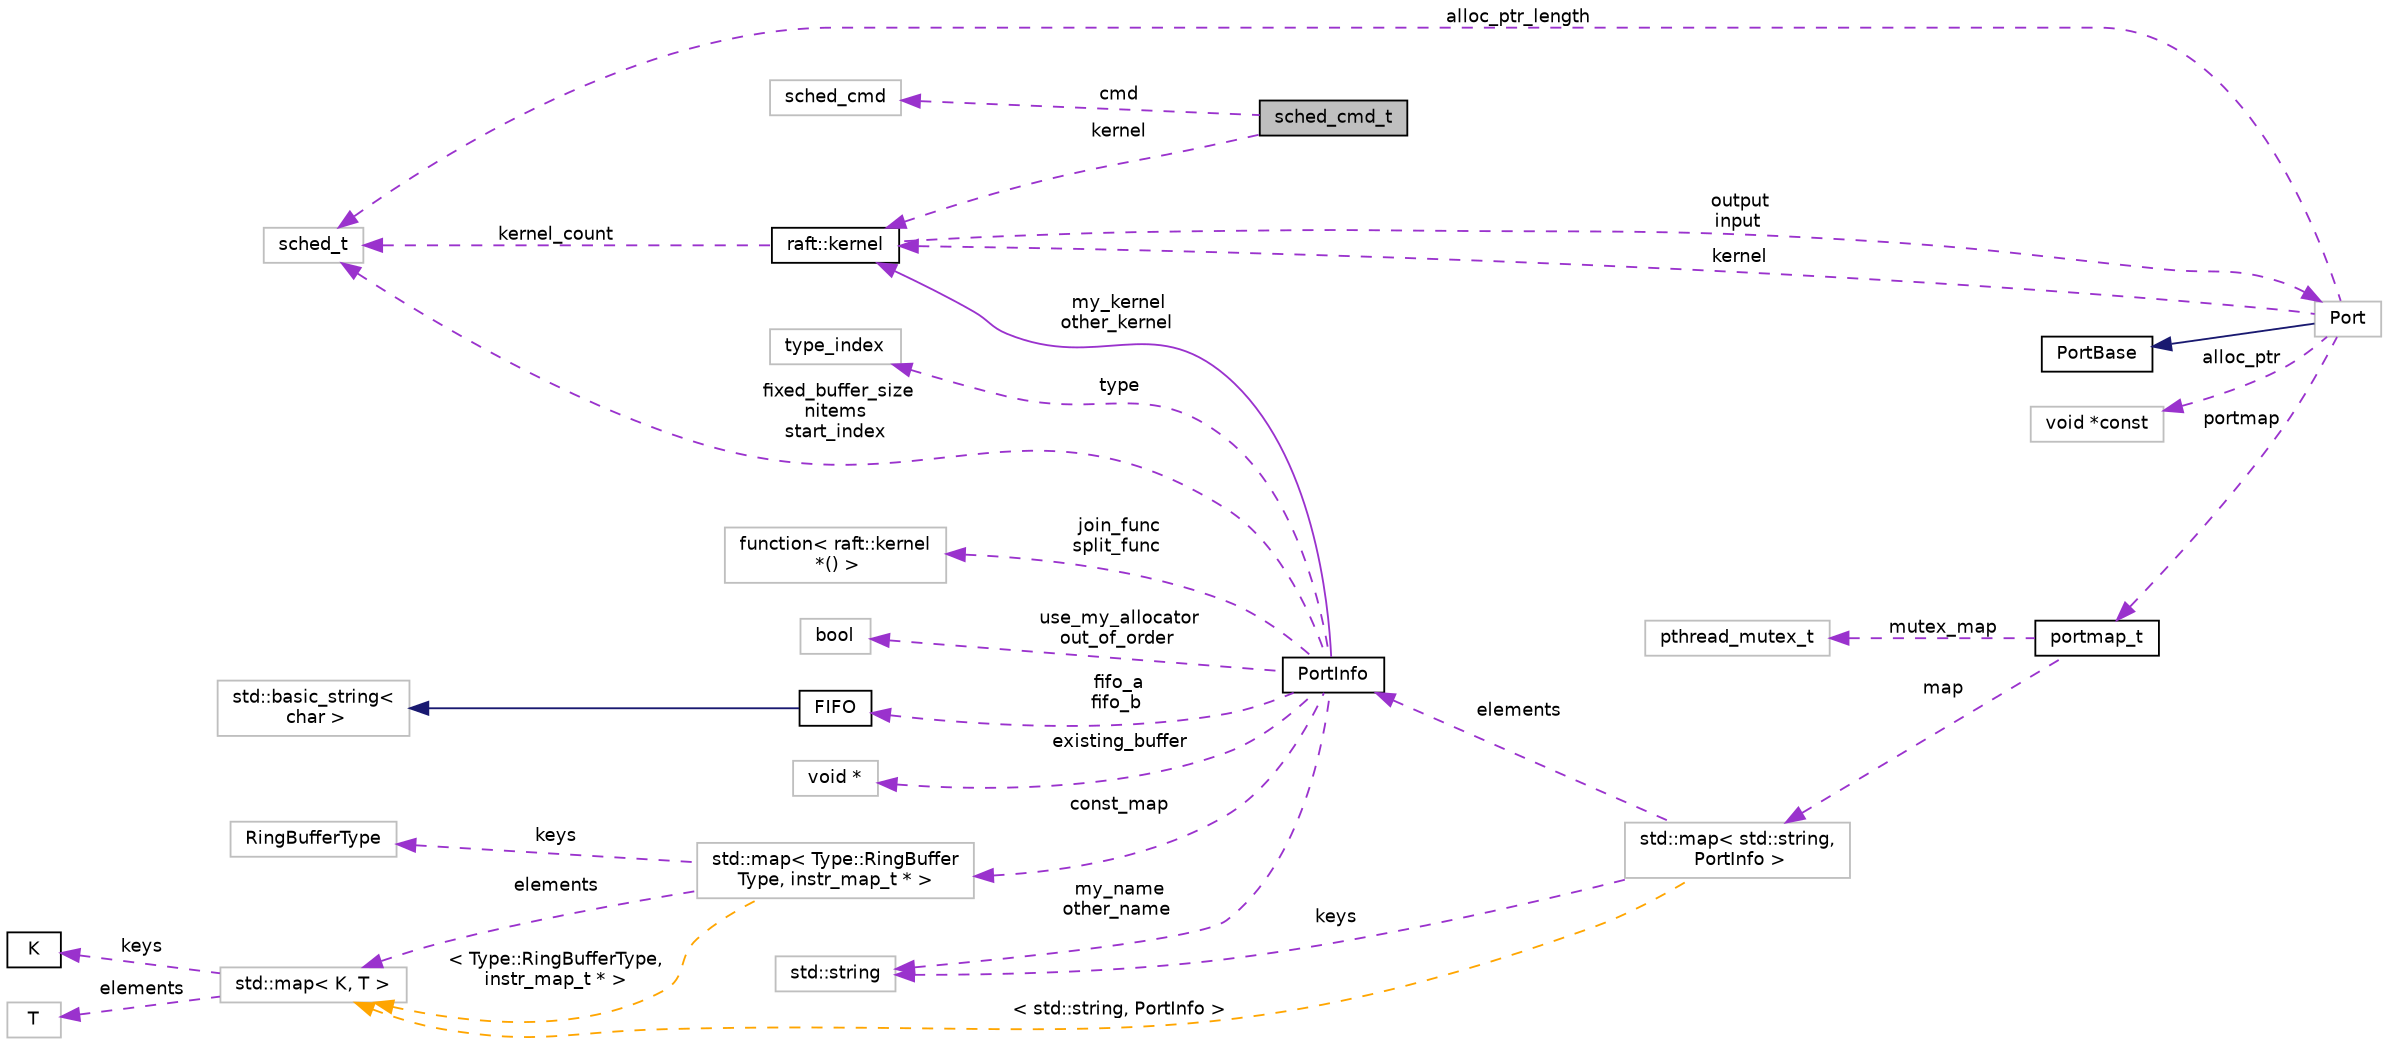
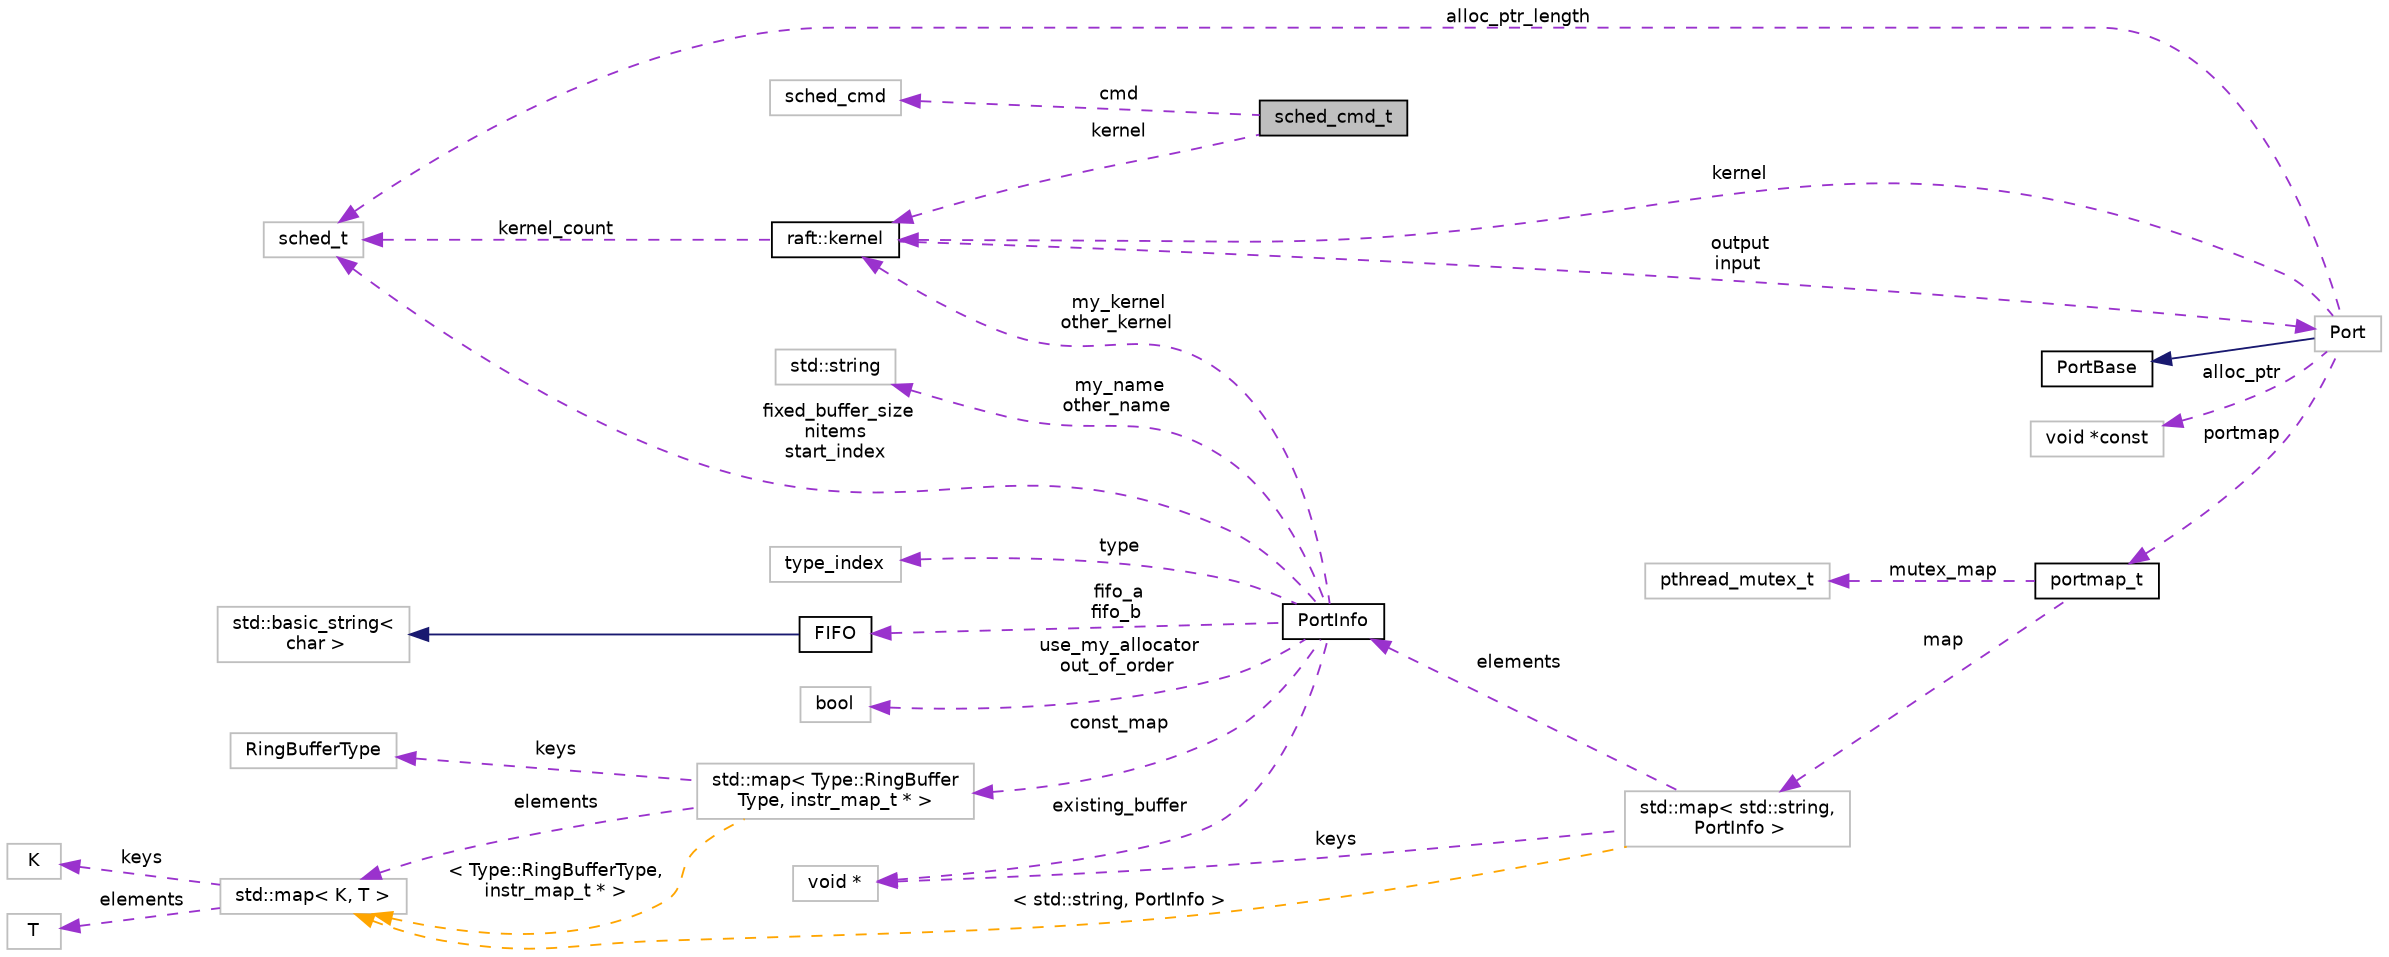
  digraph {
    rankdir=LR
    node [color=grey75 fontname=Helvetica fontsize=10 shape=record]
    edge [color=darkorchid3 dir=back fontname=Helvetica fontsize=10 labelfontname=Helvetica labelfontsize=10 style=dashed]
    n1 [color=black fillcolor=grey75 fontcolor=black height=0.2 label=sched_cmd_t style=filled width=0.4]
    n2 [height=0.2 label=sched_cmd width=0.4]
    n3 [color=black height=0.2 label="raft::kernel" width=0.4]
    n4 [height=0.2 label=Port width=0.4]
    n5 [color=black height=0.2 label=PortInfo width=0.4]
    n6 [height=0.2 label="std::map\< std::string,\l PortInfo \>" width=0.4]
    n7 [height=0.2 label=sched_t width=0.4]
    n8 [color=black height=0.2 label=PortBase width=0.4]
    n9 [height=0.2 label="void *const" width=0.4]
    n10 [color=black height=0.2 label=portmap_t width=0.4]
    n11 [height=0.2 label="std::string" width=0.4]
    n12 [height=0.2 label="std::basic_string\<\l char \>" width=0.4]
    n13 [color=black height=0.2 label=FIFO width=0.4]
    n14 [height=0.2 label=type_index width=0.4]
-   n15 [height=0.2 label="function\< raft::kernel\l *() \>" width=0.4]
    n16 [height=0.2 label="std::map\< Type::RingBuffer\lType, instr_map_t * \>" width=0.4]
    n17 [height=0.2 label="std::map\< K, T \>" width=0.4]
-   n18 [color=black height=0.2 label=K width=0.4]
+   n18 [height=0.2 label=K width=0.4]
    n19 [height=0.2 label=T width=0.4]
    n20 [height=0.2 label=RingBufferType width=0.4]
    n21 [height=0.2 label=bool width=0.4]
    n22 [height=0.2 label="void *" width=0.4]
    n23 [height=0.2 label=pthread_mutex_t width=0.4]
    n2 -> n1 [label=" cmd"]
    n3 -> n1 [label=" kernel"]
    n3 -> n4 [label=" kernel"]
-   n3 -> n5 [label=" my_kernel\nother_kernel" style=solid]
+   n3 -> n5 [label=" my_kernel\nother_kernel"]
    n4 -> n3 [label=" output\ninput"]
    n5 -> n6 [label=" elements"]
    n6 -> n10 [label=" map"]
    n7 -> n3 [label=" kernel_count"]
    n7 -> n4 [label=" alloc_ptr_length"]
    n7 -> n5 [label=" fixed_buffer_size\nnitems\nstart_index"]
    n8 -> n4 [color=midnightblue style=solid]
    n9 -> n4 [label=" alloc_ptr"]
    n10 -> n4 [label=" portmap"]
    n11 -> n5 [label=" my_name\nother_name"]
-   n11 -> n6 [label=" keys"]
+   n22 -> n6 [label=" keys"]
    n12 -> n13 [color=midnightblue style=solid]
    n13 -> n5 [label=" fifo_a\nfifo_b"]
    n14 -> n5 [label=" type"]
-   n15 -> n5 [label=" join_func\nsplit_func"]
    n16 -> n5 [label=" const_map"]
    n17 -> n6 [color=orange label=" \< std::string, PortInfo \>"]
    n17 -> n16 [label=" elements"]
    n17 -> n16 [color=orange label=" \< Type::RingBufferType,\l instr_map_t * \>"]
    n18 -> n17 [label=" keys"]
    n19 -> n17 [label=" elements"]
    n20 -> n16 [label=" keys"]
    n21 -> n5 [label=" use_my_allocator\nout_of_order"]
    n22 -> n5 [label=" existing_buffer"]
    n23 -> n10 [label=" mutex_map"]
  }
